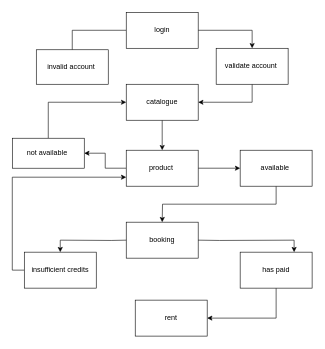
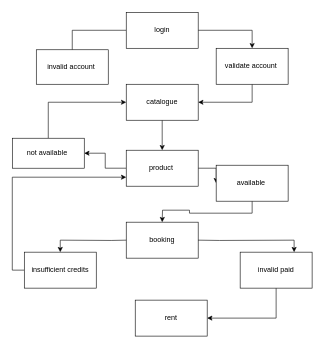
  <mxCell id="0" />
  <mxCell id="1" parent="0" />
  <mxCell id="2" value="rent" style="rounded=0;whiteSpace=wrap;html=1;" vertex="1" parent="1"><mxGeometry x="225" y="500" width="120" height="60" as="geometry" /></mxCell>
  <mxCell id="3" value="booking" style="rounded=0;whiteSpace=wrap;html=1;" vertex="1" parent="1"><mxGeometry x="210" y="370" width="120" height="60" as="geometry" /></mxCell>
  <mxCell id="4" style="edgeStyle=orthogonalEdgeStyle;rounded=0;orthogonalLoop=1;jettySize=auto;html=1;exitX=0;exitY=0.5;exitDx=0;exitDy=0;entryX=1;entryY=0.5;entryDx=0;entryDy=0;" edge="1" parent="1" source="7" target="22"><mxGeometry relative="1" as="geometry"><mxPoint x="140" y="280" as="targetPoint" /></mxGeometry></mxCell>
  <mxCell id="5" style="edgeStyle=orthogonalEdgeStyle;rounded=0;orthogonalLoop=1;jettySize=auto;html=1;exitX=1;exitY=0.5;exitDx=0;exitDy=0;entryX=0;entryY=0.5;entryDx=0;entryDy=0;" edge="1" parent="1" source="7" target="11"><mxGeometry relative="1" as="geometry" /></mxCell>
  <mxCell id="6" style="edgeStyle=orthogonalEdgeStyle;rounded=0;orthogonalLoop=1;jettySize=auto;html=1;exitX=0.5;exitY=1;exitDx=0;exitDy=0;entryX=0.5;entryY=0;entryDx=0;entryDy=0;" edge="1" parent="1" source="11"><mxGeometry relative="1" as="geometry"><mxPoint x="270" y="370" as="targetPoint" /></mxGeometry></mxCell>
  <mxCell id="7" value="product&amp;nbsp;" style="rounded=0;whiteSpace=wrap;html=1;" vertex="1" parent="1"><mxGeometry x="210" y="250" width="120" height="60" as="geometry" /></mxCell>
  <mxCell id="8" style="edgeStyle=orthogonalEdgeStyle;rounded=0;orthogonalLoop=1;jettySize=auto;html=1;exitX=1;exitY=0.5;exitDx=0;exitDy=0;entryX=0.5;entryY=0;entryDx=0;entryDy=0;" edge="1" parent="1" source="10" target="24"><mxGeometry relative="1" as="geometry" /></mxCell>
  <mxCell id="9" style="edgeStyle=orthogonalEdgeStyle;rounded=0;orthogonalLoop=1;jettySize=auto;html=1;exitX=0;exitY=0.5;exitDx=0;exitDy=0;entryX=0.5;entryY=0;entryDx=0;entryDy=0;endArrow=none;" edge="1" parent="1" source="10" target="18"><mxGeometry relative="1" as="geometry" /></mxCell>
  <mxCell id="10" value="login" style="rounded=0;whiteSpace=wrap;html=1;" vertex="1" parent="1"><mxGeometry x="210" y="20" width="120" height="60" as="geometry" /></mxCell>
- <mxCell id="11" value="available&amp;nbsp;" style="rounded=0;whiteSpace=wrap;html=1;" vertex="1" parent="1"><mxGeometry x="400" y="250" width="120" height="60" as="geometry" /></mxCell>
+ <mxCell id="11" value="available&amp;nbsp;" style="rounded=0;whiteSpace=wrap;html=1;" vertex="1" parent="1"><mxGeometry x="360" y="275" width="120" height="60" as="geometry" /></mxCell>
  <mxCell id="12" style="edgeStyle=orthogonalEdgeStyle;rounded=0;orthogonalLoop=1;jettySize=auto;html=1;exitX=0.5;exitY=1;exitDx=0;exitDy=0;entryX=0.5;entryY=0;entryDx=0;entryDy=0;" edge="1" parent="1" source="13" target="7"><mxGeometry relative="1" as="geometry" /></mxCell>
  <mxCell id="13" value="catalogue" style="rounded=0;whiteSpace=wrap;html=1;" vertex="1" parent="1"><mxGeometry x="210" y="140" width="120" height="60" as="geometry" /></mxCell>
  <mxCell id="14" style="edgeStyle=orthogonalEdgeStyle;rounded=0;orthogonalLoop=1;jettySize=auto;html=1;exitX=0;exitY=0.5;exitDx=0;exitDy=0;entryX=0;entryY=0.75;entryDx=0;entryDy=0;" edge="1" parent="1" source="15" target="7"><mxGeometry relative="1" as="geometry" /></mxCell>
  <mxCell id="15" value="insufficient credits" style="rounded=0;whiteSpace=wrap;html=1;" vertex="1" parent="1"><mxGeometry x="40" y="420" width="120" height="60" as="geometry" /></mxCell>
  <mxCell id="16" style="edgeStyle=orthogonalEdgeStyle;rounded=0;orthogonalLoop=1;jettySize=auto;html=1;exitX=0;exitY=0.5;exitDx=0;exitDy=0;entryX=0.5;entryY=0;entryDx=0;entryDy=0;" edge="1" parent="1" target="15"><mxGeometry relative="1" as="geometry"><mxPoint x="210" y="400" as="sourcePoint" /></mxGeometry></mxCell>
  <mxCell id="17" style="edgeStyle=orthogonalEdgeStyle;rounded=0;orthogonalLoop=1;jettySize=auto;html=1;exitX=1;exitY=0.5;exitDx=0;exitDy=0;entryX=0.75;entryY=0;entryDx=0;entryDy=0;" edge="1" parent="1" target="20"><mxGeometry relative="1" as="geometry"><mxPoint x="330" y="400" as="sourcePoint" /></mxGeometry></mxCell>
  <mxCell id="18" value="invalid account&amp;nbsp;" style="rounded=0;whiteSpace=wrap;html=1;" vertex="1" parent="1"><mxGeometry x="60" y="82.5" width="120" height="57.5" as="geometry" /></mxCell>
  <mxCell id="19" style="edgeStyle=orthogonalEdgeStyle;rounded=0;orthogonalLoop=1;jettySize=auto;html=1;exitX=0.5;exitY=1;exitDx=0;exitDy=0;entryX=1;entryY=0.5;entryDx=0;entryDy=0;" edge="1" parent="1" source="20" target="2"><mxGeometry relative="1" as="geometry" /></mxCell>
- <mxCell id="20" value="has paid" style="rounded=0;whiteSpace=wrap;html=1;" vertex="1" parent="1"><mxGeometry x="400" y="420" width="120" height="60" as="geometry" /></mxCell>
+ <mxCell id="20" value="invalid paid" style="rounded=0;whiteSpace=wrap;html=1;" vertex="1" parent="1"><mxGeometry x="400" y="420" width="120" height="60" as="geometry" /></mxCell>
  <mxCell id="21" style="edgeStyle=orthogonalEdgeStyle;rounded=0;orthogonalLoop=1;jettySize=auto;html=1;exitX=0.5;exitY=0;exitDx=0;exitDy=0;entryX=0;entryY=0.5;entryDx=0;entryDy=0;" edge="1" parent="1" source="22" target="13"><mxGeometry relative="1" as="geometry" /></mxCell>
  <mxCell id="22" value="not available&amp;nbsp;" style="rounded=0;whiteSpace=wrap;html=1;" vertex="1" parent="1"><mxGeometry x="20" y="230" width="120" height="50" as="geometry" /></mxCell>
  <mxCell id="23" style="edgeStyle=orthogonalEdgeStyle;rounded=0;orthogonalLoop=1;jettySize=auto;html=1;exitX=0.5;exitY=1;exitDx=0;exitDy=0;entryX=1;entryY=0.5;entryDx=0;entryDy=0;" edge="1" parent="1" source="24" target="13"><mxGeometry relative="1" as="geometry" /></mxCell>
  <mxCell id="24" value="validate account&amp;nbsp;" style="rounded=0;whiteSpace=wrap;html=1;" vertex="1" parent="1"><mxGeometry x="360" y="80" width="120" height="60" as="geometry" /></mxCell>
